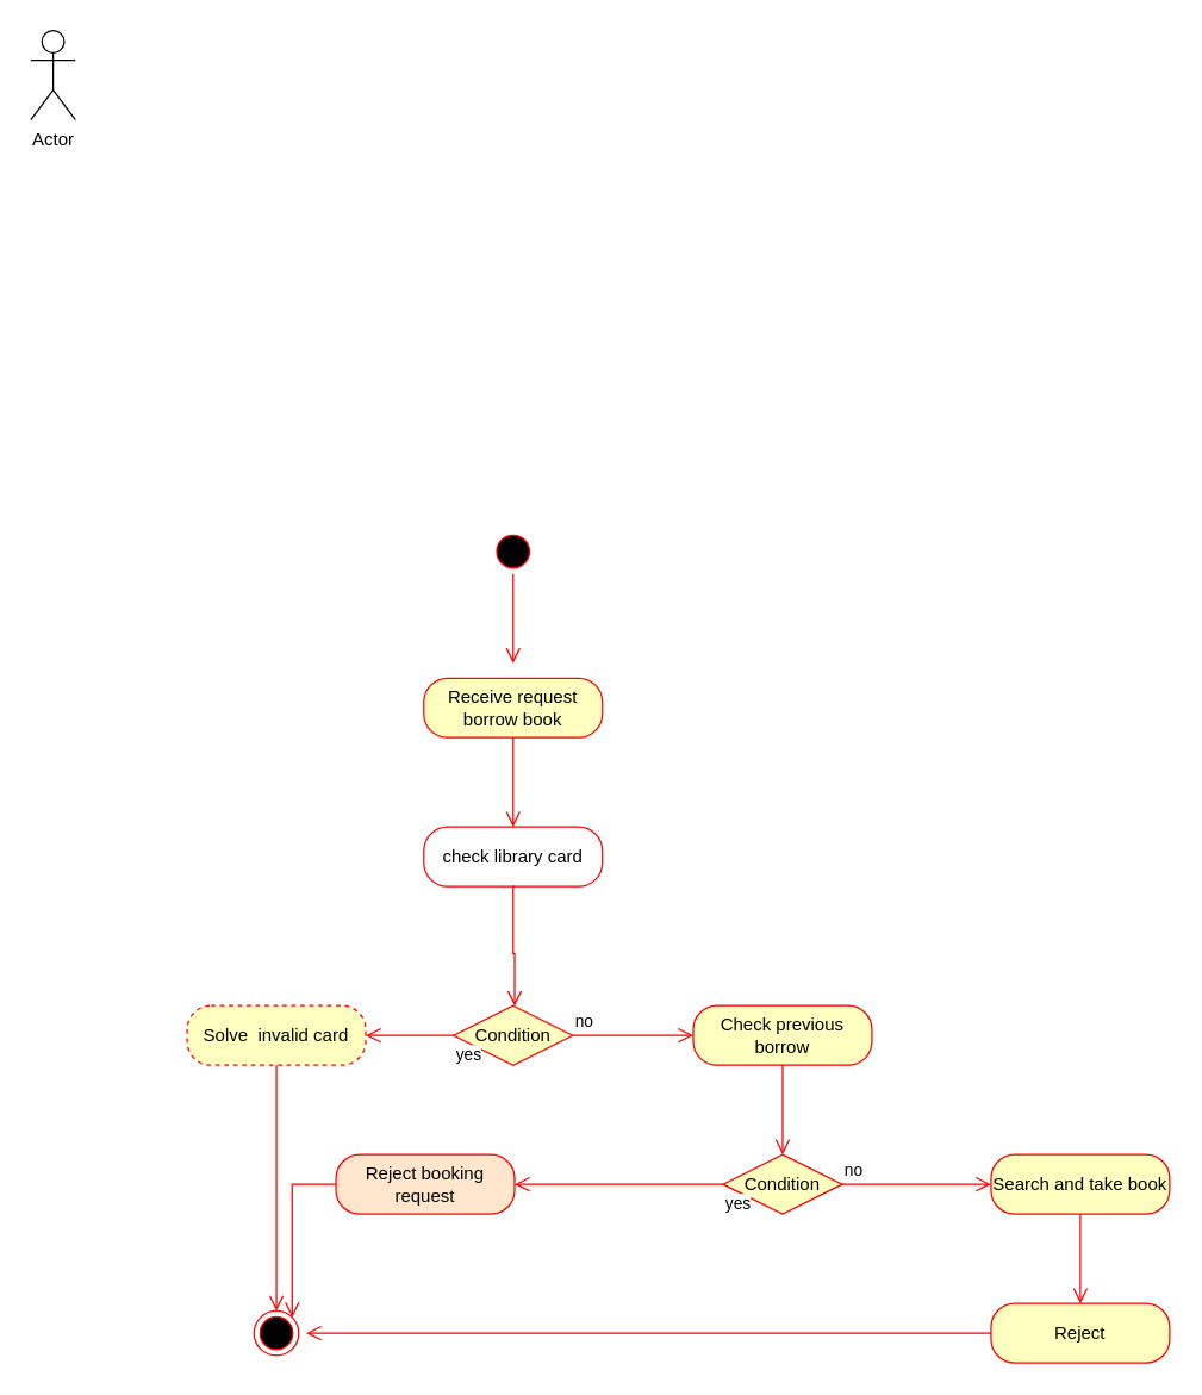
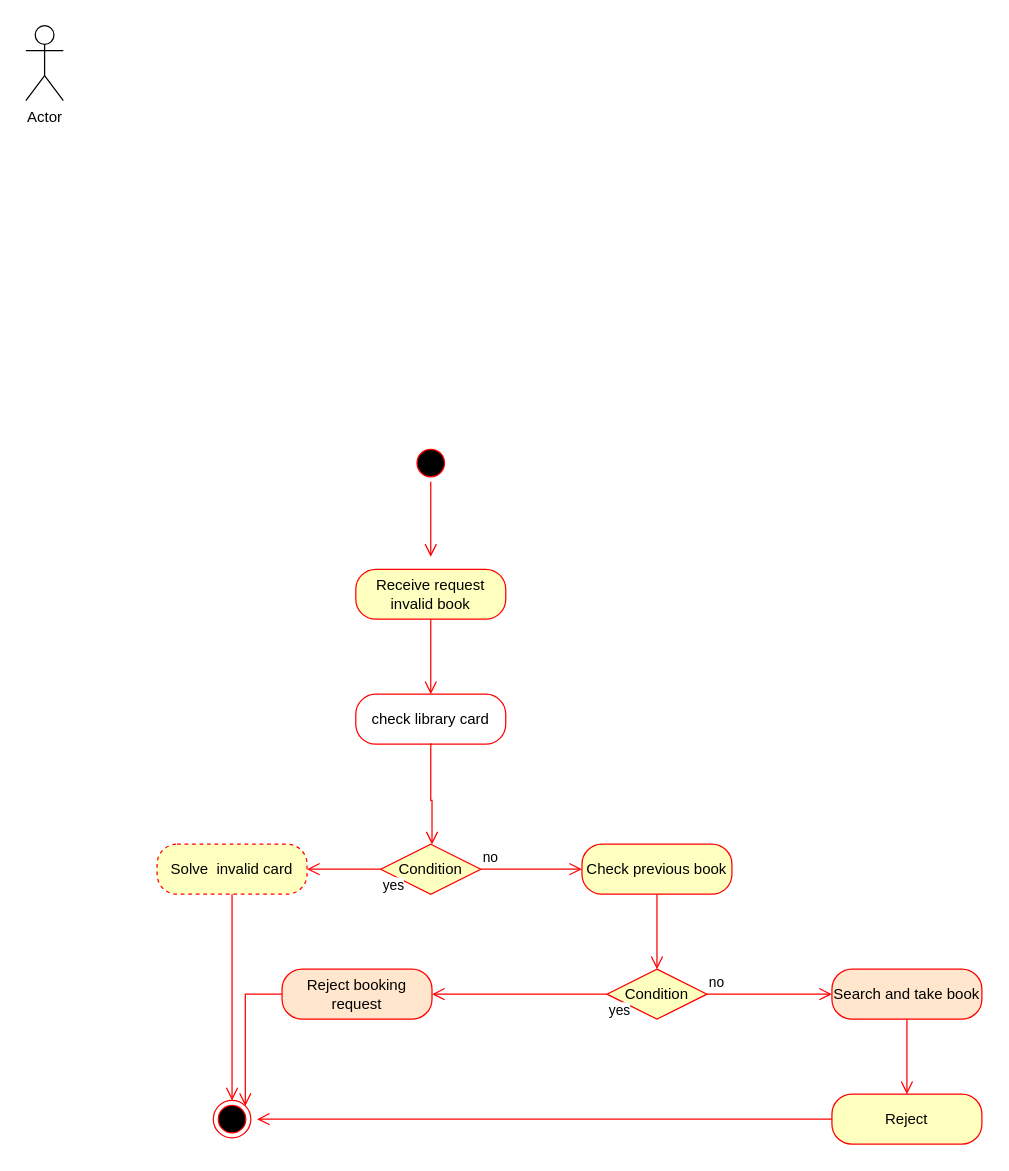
  <mxCell id="0" />
  <mxCell id="1" parent="0" />
  <mxCell id="2" value="Actor" style="shape=umlActor;verticalLabelPosition=bottom;verticalAlign=top;html=1;outlineConnect=0;" vertex="1" parent="1"><mxGeometry x="20" y="20" width="30" height="60" as="geometry" /></mxCell>
  <mxCell id="3" value="" style="ellipse;html=1;shape=endState;fillColor=#000000;strokeColor=#ff0000;" vertex="1" parent="1"><mxGeometry x="170" y="880" width="30" height="30" as="geometry" /></mxCell>
  <mxCell id="4" value="" style="ellipse;html=1;shape=startState;fillColor=#000000;strokeColor=#ff0000;" vertex="1" parent="1"><mxGeometry x="329" y="355" width="30" height="30" as="geometry" /></mxCell>
  <mxCell id="5" value="" style="edgeStyle=orthogonalEdgeStyle;html=1;verticalAlign=bottom;endArrow=open;endSize=8;strokeColor=#ff0000;rounded=0;" edge="1" source="4" parent="1"><mxGeometry relative="1" as="geometry"><mxPoint x="344" y="445" as="targetPoint" /></mxGeometry></mxCell>
- <mxCell id="6" value="Receive request borrow book" style="rounded=1;whiteSpace=wrap;html=1;arcSize=40;fontColor=#000000;fillColor=#ffffc0;strokeColor=#ff0000;" vertex="1" parent="1"><mxGeometry x="284" y="455" width="120" height="40" as="geometry" /></mxCell>
+ <mxCell id="6" value="Receive request invalid book" style="rounded=1;whiteSpace=wrap;html=1;arcSize=40;fontColor=#000000;fillColor=#ffffc0;strokeColor=#ff0000;" vertex="1" parent="1"><mxGeometry x="284" y="455" width="120" height="40" as="geometry" /></mxCell>
  <mxCell id="7" value="" style="edgeStyle=orthogonalEdgeStyle;html=1;verticalAlign=bottom;endArrow=open;endSize=8;strokeColor=#ff0000;rounded=0;" edge="1" source="6" parent="1"><mxGeometry relative="1" as="geometry"><mxPoint x="344" y="555" as="targetPoint" /></mxGeometry></mxCell>
  <mxCell id="8" value="check library card" style="rounded=1;whiteSpace=wrap;html=1;arcSize=40;fontColor=#000000;fillColor=#ffffff;strokeColor=#ff0000;" vertex="1" parent="1"><mxGeometry x="284" y="555" width="120" height="40" as="geometry" /></mxCell>
  <mxCell id="9" value="" style="edgeStyle=orthogonalEdgeStyle;html=1;verticalAlign=bottom;endArrow=open;endSize=8;strokeColor=#ff0000;rounded=0;" edge="1" parent="1"><mxGeometry relative="1" as="geometry"><mxPoint x="345" y="675.253" as="targetPoint" /><mxPoint x="345" y="595" as="sourcePoint" /><Array as="points"><mxPoint x="344" y="640" /><mxPoint x="345" y="640" /></Array></mxGeometry></mxCell>
  <mxCell id="10" value="Solve &amp;nbsp;invalid card" style="rounded=1;whiteSpace=wrap;html=1;arcSize=40;fontColor=#000000;fillColor=#ffffc0;strokeColor=#ff0000;dashed=1;" vertex="1" parent="1"><mxGeometry x="125" y="675" width="120" height="40" as="geometry" /></mxCell>
  <mxCell id="11" value="" style="edgeStyle=orthogonalEdgeStyle;html=1;verticalAlign=bottom;endArrow=open;endSize=8;strokeColor=#ff0000;rounded=0;entryX=0.5;entryY=0;entryDx=0;entryDy=0;" edge="1" source="10" parent="1" target="3"><mxGeometry relative="1" as="geometry"><mxPoint x="185" y="765" as="targetPoint" /></mxGeometry></mxCell>
- <mxCell id="12" value="Check previous borrow" style="rounded=1;whiteSpace=wrap;html=1;arcSize=40;fontColor=#000000;fillColor=#ffffc0;strokeColor=#ff0000;" vertex="1" parent="1"><mxGeometry x="465" y="675" width="120" height="40" as="geometry" /></mxCell>
+ <mxCell id="12" value="Check previous book" style="rounded=1;whiteSpace=wrap;html=1;arcSize=40;fontColor=#000000;fillColor=#ffffc0;strokeColor=#ff0000;" vertex="1" parent="1"><mxGeometry x="465" y="675" width="120" height="40" as="geometry" /></mxCell>
  <mxCell id="13" value="" style="edgeStyle=orthogonalEdgeStyle;html=1;verticalAlign=bottom;endArrow=open;endSize=8;strokeColor=#ff0000;rounded=0;" edge="1" source="12" parent="1"><mxGeometry relative="1" as="geometry"><mxPoint x="525" y="775" as="targetPoint" /></mxGeometry></mxCell>
  <mxCell id="14" value="Condition" style="rhombus;whiteSpace=wrap;html=1;fillColor=#ffffc0;strokeColor=#ff0000;" vertex="1" parent="1"><mxGeometry x="485" y="775" width="80" height="40" as="geometry" /></mxCell>
  <mxCell id="15" value="no" style="edgeStyle=orthogonalEdgeStyle;html=1;align=left;verticalAlign=bottom;endArrow=open;endSize=8;strokeColor=#ff0000;rounded=0;" edge="1" source="14" parent="1"><mxGeometry x="-1" relative="1" as="geometry"><mxPoint x="665" y="795" as="targetPoint" /></mxGeometry></mxCell>
  <mxCell id="16" value="yes" style="edgeStyle=orthogonalEdgeStyle;html=1;align=left;verticalAlign=top;endArrow=open;endSize=8;strokeColor=#ff0000;rounded=0;" edge="1" source="14" parent="1"><mxGeometry x="-1" relative="1" as="geometry"><mxPoint x="345" y="795" as="targetPoint" /></mxGeometry></mxCell>
- <mxCell id="17" value="Search and take book" style="rounded=1;whiteSpace=wrap;html=1;arcSize=40;fontColor=#000000;fillColor=#ffffc0;strokeColor=#ff0000;" vertex="1" parent="1"><mxGeometry x="665" y="775" width="120" height="40" as="geometry" /></mxCell>
+ <mxCell id="17" value="Search and take book" style="rounded=1;whiteSpace=wrap;html=1;arcSize=40;fontColor=#000000;fillColor=#ffe6cc;strokeColor=#ff0000;" vertex="1" parent="1"><mxGeometry x="665" y="775" width="120" height="40" as="geometry" /></mxCell>
  <mxCell id="18" value="" style="edgeStyle=orthogonalEdgeStyle;html=1;verticalAlign=bottom;endArrow=open;endSize=8;strokeColor=#ff0000;rounded=0;" edge="1" source="17" parent="1"><mxGeometry relative="1" as="geometry"><mxPoint x="725" y="875" as="targetPoint" /></mxGeometry></mxCell>
  <mxCell id="19" value="Reject" style="rounded=1;whiteSpace=wrap;html=1;arcSize=40;fontColor=#000000;fillColor=#ffffc0;strokeColor=#ff0000;" vertex="1" parent="1"><mxGeometry x="665" y="875" width="120" height="40" as="geometry" /></mxCell>
  <mxCell id="20" value="" style="edgeStyle=orthogonalEdgeStyle;html=1;verticalAlign=bottom;endArrow=open;endSize=8;strokeColor=#ff0000;rounded=0;" edge="1" source="19" parent="1"><mxGeometry relative="1" as="geometry"><mxPoint x="205" y="895" as="targetPoint" /></mxGeometry></mxCell>
  <mxCell id="21" value="Reject booking request" style="rounded=1;whiteSpace=wrap;html=1;arcSize=40;fontColor=#000000;fillColor=#ffe6cc;strokeColor=#ff0000;" vertex="1" parent="1"><mxGeometry x="225" y="775" width="120" height="40" as="geometry" /></mxCell>
  <mxCell id="22" value="" style="edgeStyle=orthogonalEdgeStyle;html=1;verticalAlign=bottom;endArrow=open;endSize=8;strokeColor=#ff0000;rounded=0;entryX=1;entryY=0;entryDx=0;entryDy=0;" edge="1" source="21" parent="1" target="3"><mxGeometry relative="1" as="geometry"><mxPoint x="285" y="875" as="targetPoint" /></mxGeometry></mxCell>
  <mxCell id="23" value="Condition" style="rhombus;whiteSpace=wrap;html=1;fillColor=#ffffc0;strokeColor=#ff0000;" vertex="1" parent="1"><mxGeometry x="304" y="675" width="80" height="40" as="geometry" /></mxCell>
  <mxCell id="24" value="no" style="edgeStyle=orthogonalEdgeStyle;html=1;align=left;verticalAlign=bottom;endArrow=open;endSize=8;strokeColor=#ff0000;rounded=0;" edge="1" source="23" parent="1"><mxGeometry x="-1" relative="1" as="geometry"><mxPoint x="465" y="695" as="targetPoint" /></mxGeometry></mxCell>
  <mxCell id="25" value="yes" style="edgeStyle=orthogonalEdgeStyle;html=1;align=left;verticalAlign=top;endArrow=open;endSize=8;strokeColor=#ff0000;rounded=0;entryX=1;entryY=0.5;entryDx=0;entryDy=0;" edge="1" source="23" parent="1" target="10"><mxGeometry x="-1" relative="1" as="geometry"><mxPoint x="285" y="695" as="targetPoint" /></mxGeometry></mxCell>
